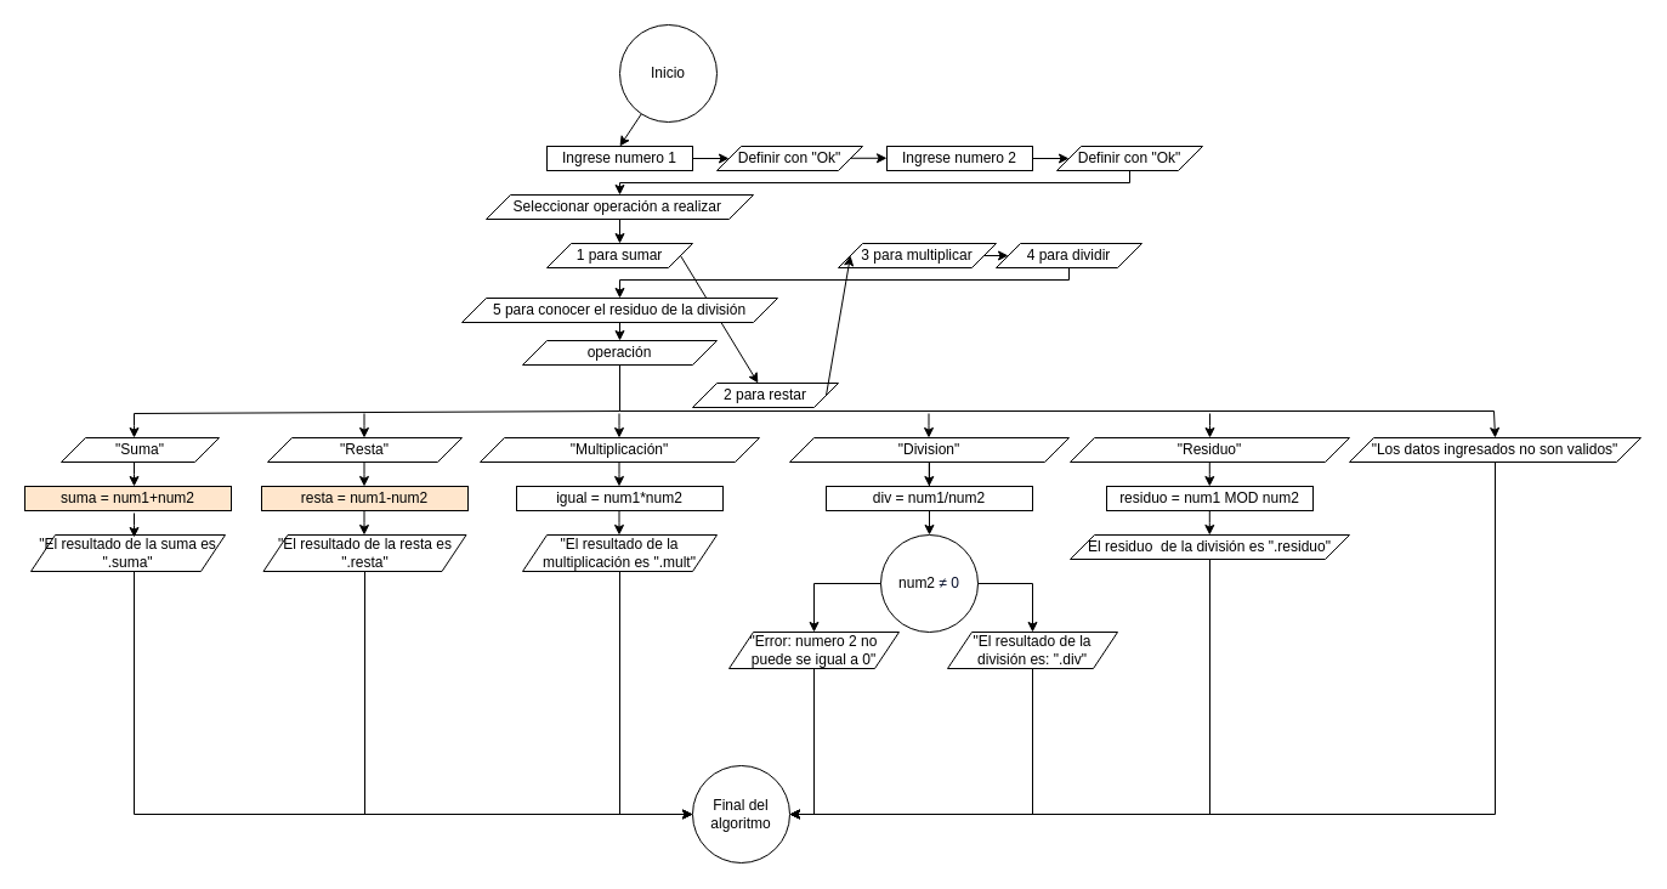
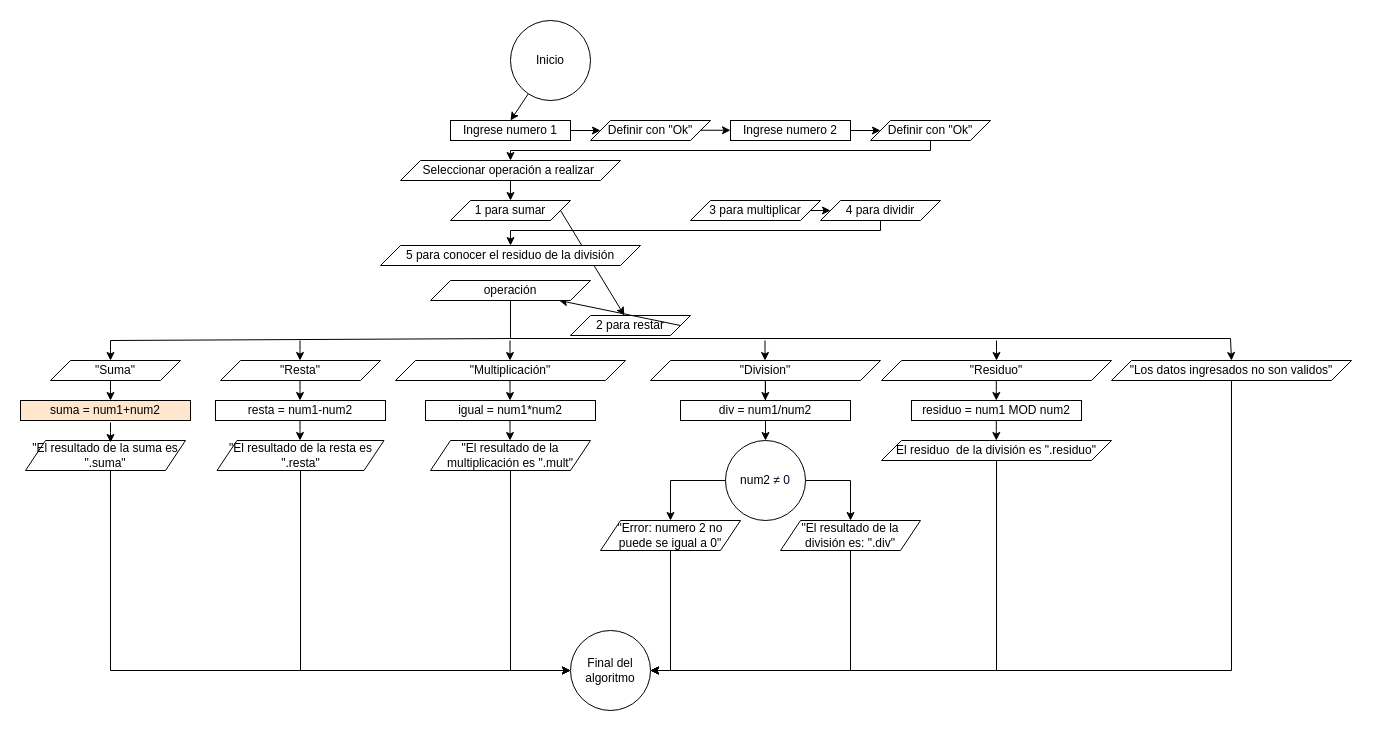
  <mxCell id="0" />
  <mxCell id="1" parent="0" />
  <mxCell id="2" value="" style="rounded=0;html=1;jettySize=auto;orthogonalLoop=1;fontSize=11;endArrow=block;endFill=0;endSize=8;strokeWidth=1;shadow=0;labelBackgroundColor=none;edgeStyle=orthogonalEdgeStyle;" parent="1" edge="1"><mxGeometry relative="1" as="geometry"><mxPoint x="330" y="210" as="sourcePoint" /></mxGeometry></mxCell>
  <mxCell id="3" value="Yes" style="rounded=0;html=1;jettySize=auto;orthogonalLoop=1;fontSize=11;endArrow=block;endFill=0;endSize=8;strokeWidth=1;shadow=0;labelBackgroundColor=none;edgeStyle=orthogonalEdgeStyle;" parent="1" edge="1"><mxGeometry y="20" relative="1" as="geometry"><mxPoint as="offset" /><mxPoint x="330" y="340" as="sourcePoint" /></mxGeometry></mxCell>
  <mxCell id="4" value="No" style="edgeStyle=orthogonalEdgeStyle;rounded=0;html=1;jettySize=auto;orthogonalLoop=1;fontSize=11;endArrow=block;endFill=0;endSize=8;strokeWidth=1;shadow=0;labelBackgroundColor=none;" parent="1" edge="1"><mxGeometry y="10" relative="1" as="geometry"><mxPoint as="offset" /><mxPoint x="380" y="300" as="sourcePoint" /></mxGeometry></mxCell>
  <mxCell id="5" value="No" style="rounded=0;html=1;jettySize=auto;orthogonalLoop=1;fontSize=11;endArrow=block;endFill=0;endSize=8;strokeWidth=1;shadow=0;labelBackgroundColor=none;edgeStyle=orthogonalEdgeStyle;" parent="1" edge="1"><mxGeometry x="0.333" y="20" relative="1" as="geometry"><mxPoint as="offset" /><mxPoint x="330" y="430" as="sourcePoint" /></mxGeometry></mxCell>
  <mxCell id="6" value="Yes" style="edgeStyle=orthogonalEdgeStyle;rounded=0;html=1;jettySize=auto;orthogonalLoop=1;fontSize=11;endArrow=block;endFill=0;endSize=8;strokeWidth=1;shadow=0;labelBackgroundColor=none;" parent="1" edge="1"><mxGeometry y="10" relative="1" as="geometry"><mxPoint as="offset" /><mxPoint x="430" y="390" as="targetPoint" /></mxGeometry></mxCell>
  <mxCell id="7" value="Inicio" style="ellipse;whiteSpace=wrap;html=1;aspect=fixed;" vertex="1" parent="1"><mxGeometry x="510" y="20" width="80" height="80" as="geometry" /></mxCell>
  <mxCell id="8" value="" style="endArrow=classic;html=1;rounded=0;" edge="1" parent="1" source="7"><mxGeometry width="50" height="50" relative="1" as="geometry"><mxPoint x="500" y="260" as="sourcePoint" /><mxPoint x="510" y="120" as="targetPoint" /></mxGeometry></mxCell>
  <mxCell id="9" value="Ingrese numero 1" style="rounded=0;whiteSpace=wrap;html=1;" vertex="1" parent="1"><mxGeometry x="450" y="120" width="120" height="20" as="geometry" /></mxCell>
  <mxCell id="10" value="Definir con &quot;Ok&quot;" style="shape=parallelogram;perimeter=parallelogramPerimeter;whiteSpace=wrap;html=1;fixedSize=1;" vertex="1" parent="1"><mxGeometry x="590" y="120" width="120" height="20" as="geometry" /></mxCell>
  <mxCell id="11" value="" style="endArrow=classic;html=1;rounded=0;exitX=1;exitY=0.5;exitDx=0;exitDy=0;entryX=0;entryY=0.5;entryDx=0;entryDy=0;" edge="1" parent="1" source="9" target="10"><mxGeometry width="50" height="50" relative="1" as="geometry"><mxPoint x="570" y="200" as="sourcePoint" /><mxPoint x="620" y="150" as="targetPoint" /></mxGeometry></mxCell>
  <mxCell id="12" value="Ingrese numero 2" style="rounded=0;whiteSpace=wrap;html=1;" vertex="1" parent="1"><mxGeometry x="730" y="120" width="120" height="20" as="geometry" /></mxCell>
  <mxCell id="13" value="Definir con &quot;Ok&quot;" style="shape=parallelogram;perimeter=parallelogramPerimeter;whiteSpace=wrap;html=1;fixedSize=1;" vertex="1" parent="1"><mxGeometry x="870" y="120" width="120" height="20" as="geometry" /></mxCell>
  <mxCell id="14" value="" style="endArrow=classic;html=1;rounded=0;exitX=1;exitY=0.5;exitDx=0;exitDy=0;entryX=0;entryY=0.5;entryDx=0;entryDy=0;" edge="1" parent="1" source="12" target="13"><mxGeometry width="50" height="50" relative="1" as="geometry"><mxPoint x="850" y="200" as="sourcePoint" /><mxPoint x="900" y="150" as="targetPoint" /></mxGeometry></mxCell>
  <mxCell id="15" value="" style="endArrow=classic;html=1;rounded=0;exitX=1;exitY=0.5;exitDx=0;exitDy=0;entryX=0;entryY=0.5;entryDx=0;entryDy=0;" edge="1" parent="1"><mxGeometry width="50" height="50" relative="1" as="geometry"><mxPoint x="700" y="129.75" as="sourcePoint" /><mxPoint x="730" y="129.75" as="targetPoint" /></mxGeometry></mxCell>
  <mxCell id="16" value="" style="endArrow=classic;html=1;rounded=0;exitX=0.5;exitY=1;exitDx=0;exitDy=0;" edge="1" parent="1" source="13"><mxGeometry width="50" height="50" relative="1" as="geometry"><mxPoint x="730" y="200" as="sourcePoint" /><mxPoint x="510" y="160" as="targetPoint" /><Array as="points"><mxPoint x="930" y="150" /><mxPoint x="510" y="150" /></Array></mxGeometry></mxCell>
  <mxCell id="17" value="Seleccionar operación a realizar&amp;nbsp;" style="shape=parallelogram;perimeter=parallelogramPerimeter;whiteSpace=wrap;html=1;fixedSize=1;" vertex="1" parent="1"><mxGeometry x="400" y="160" width="220" height="20" as="geometry" /></mxCell>
  <mxCell id="18" value="" style="endArrow=classic;html=1;rounded=0;exitX=0.5;exitY=1;exitDx=0;exitDy=0;" edge="1" parent="1" source="17"><mxGeometry width="50" height="50" relative="1" as="geometry"><mxPoint x="530" y="190" as="sourcePoint" /><mxPoint x="510" y="200" as="targetPoint" /></mxGeometry></mxCell>
  <mxCell id="19" value="1 para sumar" style="shape=parallelogram;perimeter=parallelogramPerimeter;whiteSpace=wrap;html=1;fixedSize=1;" vertex="1" parent="1"><mxGeometry x="450" y="200" width="120" height="20" as="geometry" /></mxCell>
  <mxCell id="20" value="2 para restar" style="shape=parallelogram;perimeter=parallelogramPerimeter;whiteSpace=wrap;html=1;fixedSize=1;" vertex="1" parent="1"><mxGeometry x="570" y="315" width="120" height="20" as="geometry" /></mxCell>
  <mxCell id="21" value="" style="endArrow=classic;html=1;rounded=0;exitX=1;exitY=0.5;exitDx=0;exitDy=0;" edge="1" parent="1" source="19" target="20"><mxGeometry width="50" height="50" relative="1" as="geometry"><mxPoint x="561" y="210" as="sourcePoint" /><mxPoint x="561" y="230" as="targetPoint" /></mxGeometry></mxCell>
  <mxCell id="22" value="3 para multiplicar" style="shape=parallelogram;perimeter=parallelogramPerimeter;whiteSpace=wrap;html=1;fixedSize=1;" vertex="1" parent="1"><mxGeometry x="690" y="200" width="130" height="20" as="geometry" /></mxCell>
- <mxCell id="23" value="" style="endArrow=classic;html=1;rounded=0;exitX=1;exitY=0.5;exitDx=0;exitDy=0;entryX=0;entryY=0.5;entryDx=0;entryDy=0;" edge="1" parent="1" target="22" source="20"><mxGeometry width="50" height="50" relative="1" as="geometry"><mxPoint x="680" y="210" as="sourcePoint" /><mxPoint x="681" y="230" as="targetPoint" /></mxGeometry></mxCell>
+ <mxCell id="23" value="" style="endArrow=classic;html=1;rounded=0;exitX=1;exitY=0.5;exitDx=0;exitDy=0;" edge="1" parent="1" target="31" source="20"><mxGeometry width="50" height="50" relative="1" as="geometry"><mxPoint x="680" y="210" as="sourcePoint" /><mxPoint x="681" y="230" as="targetPoint" /></mxGeometry></mxCell>
  <mxCell id="24" value="4 para dividir" style="shape=parallelogram;perimeter=parallelogramPerimeter;whiteSpace=wrap;html=1;fixedSize=1;" vertex="1" parent="1"><mxGeometry x="820" y="200" width="120" height="20" as="geometry" /></mxCell>
  <mxCell id="25" value="" style="endArrow=classic;html=1;rounded=0;entryX=0;entryY=0.5;entryDx=0;entryDy=0;" edge="1" parent="1" target="24" source="22"><mxGeometry width="50" height="50" relative="1" as="geometry"><mxPoint x="810" y="210" as="sourcePoint" /><mxPoint x="830" y="210" as="targetPoint" /></mxGeometry></mxCell>
  <mxCell id="26" value="" style="endArrow=classic;html=1;rounded=0;exitX=0.5;exitY=1;exitDx=0;exitDy=0;entryX=0.5;entryY=0;entryDx=0;entryDy=0;" edge="1" parent="1" source="24" target="27"><mxGeometry width="50" height="50" relative="1" as="geometry"><mxPoint x="930" y="220" as="sourcePoint" /><mxPoint x="510" y="240" as="targetPoint" /><Array as="points"><mxPoint x="880" y="230" /><mxPoint x="510" y="230" /></Array></mxGeometry></mxCell>
  <mxCell id="27" value="5 para conocer el residuo de la división" style="shape=parallelogram;perimeter=parallelogramPerimeter;whiteSpace=wrap;html=1;fixedSize=1;" vertex="1" parent="1"><mxGeometry x="380" y="245" width="260" height="20" as="geometry" /></mxCell>
  <mxCell id="28" value="" style="endArrow=none;html=1;rounded=0;entryX=0.5;entryY=1;entryDx=0;entryDy=0;" edge="1" parent="1"><mxGeometry width="50" height="50" relative="1" as="geometry"><mxPoint x="510" y="338" as="sourcePoint" /><mxPoint x="510" y="298" as="targetPoint" /></mxGeometry></mxCell>
  <mxCell id="29" value="" style="endArrow=none;html=1;rounded=0;" edge="1" parent="1"><mxGeometry width="50" height="50" relative="1" as="geometry"><mxPoint y="340" as="sourcePoint" x="110" /><mxPoint x="1230" y="338" as="targetPoint" /><Array as="points"><mxPoint x="510" y="338" /></Array></mxGeometry></mxCell>
  <mxCell id="30" value="" style="endArrow=classic;html=1;rounded=0;entryX=0.5;entryY=0;entryDx=0;entryDy=0;" edge="1" parent="1" target="34"><mxGeometry width="50" height="50" relative="1" as="geometry"><mxPoint x="1230" y="338" as="sourcePoint" /><mxPoint x="1231" y="358" as="targetPoint" /></mxGeometry></mxCell>
  <mxCell id="31" value="operación" style="shape=parallelogram;perimeter=parallelogramPerimeter;whiteSpace=wrap;html=1;fixedSize=1;" vertex="1" parent="1"><mxGeometry x="430" y="280" width="160" height="20" as="geometry" /></mxCell>
- <mxCell id="32" value="" style="endArrow=classic;html=1;rounded=0;exitX=0.5;exitY=1;exitDx=0;exitDy=0;entryX=0.5;entryY=0;entryDx=0;entryDy=0;" edge="1" parent="1" source="27" target="31"><mxGeometry width="50" height="50" relative="1" as="geometry"><mxPoint x="890" y="230" as="sourcePoint" /><mxPoint x="520" y="255" as="targetPoint" /><Array as="points" /></mxGeometry></mxCell>
  <mxCell id="33" style="edgeStyle=orthogonalEdgeStyle;rounded=0;orthogonalLoop=1;jettySize=auto;html=1;entryX=1;entryY=0.5;entryDx=0;entryDy=0;" edge="1" parent="1" source="34" target="75"><mxGeometry relative="1" as="geometry"><Array as="points"><mxPoint x="1231" y="670" /></Array></mxGeometry></mxCell>
  <mxCell id="34" value="&quot;Los datos ingresados no son validos&quot;" style="shape=parallelogram;perimeter=parallelogramPerimeter;whiteSpace=wrap;html=1;fixedSize=1;" vertex="1" parent="1"><mxGeometry x="1111" y="360" width="240" height="20" as="geometry" /></mxCell>
  <mxCell id="35" value="&quot;Residuo&quot;" style="shape=parallelogram;perimeter=parallelogramPerimeter;whiteSpace=wrap;html=1;fixedSize=1;" vertex="1" parent="1"><mxGeometry x="881" y="360" width="230" height="20" as="geometry" /></mxCell>
  <mxCell id="36" value="residuo = num1 MOD num2" style="rounded=0;whiteSpace=wrap;html=1;" vertex="1" parent="1"><mxGeometry x="911" y="400" width="170" height="20" as="geometry" /></mxCell>
  <mxCell id="37" style="edgeStyle=orthogonalEdgeStyle;rounded=0;orthogonalLoop=1;jettySize=auto;html=1;entryX=1;entryY=0.5;entryDx=0;entryDy=0;" edge="1" parent="1" source="38" target="75"><mxGeometry relative="1" as="geometry"><Array as="points"><mxPoint x="996" y="670" /></Array></mxGeometry></mxCell>
  <mxCell id="38" value="El residuo&amp;nbsp; de la división es &quot;.residuo&quot;" style="shape=parallelogram;perimeter=parallelogramPerimeter;whiteSpace=wrap;html=1;fixedSize=1;" vertex="1" parent="1"><mxGeometry x="881" y="440" width="230" height="20" as="geometry" /></mxCell>
  <mxCell id="39" value="" style="edgeStyle=orthogonalEdgeStyle;rounded=0;orthogonalLoop=1;jettySize=auto;html=1;" edge="1" parent="1" source="40" target="44"><mxGeometry relative="1" as="geometry" /></mxCell>
  <mxCell id="40" value="&quot;Division&quot;" style="shape=parallelogram;perimeter=parallelogramPerimeter;whiteSpace=wrap;html=1;fixedSize=1;" vertex="1" parent="1"><mxGeometry x="650" y="360" width="230" height="20" as="geometry" /></mxCell>
  <mxCell id="41" value="div = num1/num2" style="rounded=0;whiteSpace=wrap;html=1;" vertex="1" parent="1"><mxGeometry x="680" y="400" width="170" height="20" as="geometry" /></mxCell>
  <mxCell id="42" style="edgeStyle=orthogonalEdgeStyle;rounded=0;orthogonalLoop=1;jettySize=auto;html=1;entryX=1;entryY=0.5;entryDx=0;entryDy=0;" edge="1" parent="1" source="43" target="75"><mxGeometry relative="1" as="geometry" /></mxCell>
  <mxCell id="43" value="&quot;Error: numero 2 no puede se igual a 0&quot;" style="shape=parallelogram;perimeter=parallelogramPerimeter;whiteSpace=wrap;html=1;fixedSize=1;" vertex="1" parent="1"><mxGeometry x="600" y="520" width="140" height="30" as="geometry" /></mxCell>
  <mxCell id="44" value="n&lt;font style=&quot;font-size: 12px;&quot;&gt;um2&lt;font style=&quot;font-size: 12px;&quot; face=&quot;Helvetica&quot;&gt;&amp;nbsp;&lt;span style=&quot;color: rgb(4, 12, 40); text-align: left;&quot;&gt;≠ 0&lt;/span&gt;&lt;/font&gt;&lt;/font&gt;" style="ellipse;whiteSpace=wrap;html=1;" vertex="1" parent="1"><mxGeometry x="725" y="440" width="80" height="80" as="geometry" /></mxCell>
  <mxCell id="45" style="edgeStyle=orthogonalEdgeStyle;rounded=0;orthogonalLoop=1;jettySize=auto;html=1;entryX=1;entryY=0.5;entryDx=0;entryDy=0;" edge="1" parent="1" source="46" target="75"><mxGeometry relative="1" as="geometry"><Array as="points"><mxPoint x="850" y="670" /></Array></mxGeometry></mxCell>
  <mxCell id="46" value="&quot;El resultado de la división es: &quot;.div&quot;" style="shape=parallelogram;perimeter=parallelogramPerimeter;whiteSpace=wrap;html=1;fixedSize=1;" vertex="1" parent="1"><mxGeometry x="780" y="520" width="140" height="30" as="geometry" /></mxCell>
  <mxCell id="47" value="&quot;Multiplicación&quot;" style="shape=parallelogram;perimeter=parallelogramPerimeter;whiteSpace=wrap;html=1;fixedSize=1;" vertex="1" parent="1"><mxGeometry x="395" y="360" width="230" height="20" as="geometry" /></mxCell>
  <mxCell id="48" value="igual = num1*num2" style="rounded=0;whiteSpace=wrap;html=1;" vertex="1" parent="1"><mxGeometry x="425" y="400" width="170" height="20" as="geometry" /></mxCell>
  <mxCell id="49" style="edgeStyle=orthogonalEdgeStyle;rounded=0;orthogonalLoop=1;jettySize=auto;html=1;entryX=0;entryY=0.5;entryDx=0;entryDy=0;" edge="1" parent="1" source="50" target="75"><mxGeometry relative="1" as="geometry" /></mxCell>
  <mxCell id="50" value="&quot;El resultado de la multiplicación es &quot;.mult&quot;" style="shape=parallelogram;perimeter=parallelogramPerimeter;whiteSpace=wrap;html=1;fixedSize=1;" vertex="1" parent="1"><mxGeometry x="430" y="440" width="160" height="30" as="geometry" /></mxCell>
  <mxCell id="51" value="&quot;Resta&quot;" style="shape=parallelogram;perimeter=parallelogramPerimeter;whiteSpace=wrap;html=1;fixedSize=1;" vertex="1" parent="1"><mxGeometry x="220" y="360" width="160" height="20" as="geometry" /></mxCell>
- <mxCell id="52" value="resta = num1-num2" style="rounded=0;whiteSpace=wrap;html=1;fillColor=#ffe6cc;" vertex="1" parent="1"><mxGeometry x="215" y="400" width="170" height="20" as="geometry" /></mxCell>
+ <mxCell id="52" value="resta = num1-num2" style="rounded=0;whiteSpace=wrap;html=1;" vertex="1" parent="1"><mxGeometry x="215" y="400" width="170" height="20" as="geometry" /></mxCell>
  <mxCell id="53" style="edgeStyle=orthogonalEdgeStyle;rounded=0;orthogonalLoop=1;jettySize=auto;html=1;entryX=0;entryY=0.5;entryDx=0;entryDy=0;" edge="1" parent="1" source="54" target="75"><mxGeometry relative="1" as="geometry"><Array as="points"><mxPoint x="300" y="670" /></Array></mxGeometry></mxCell>
  <mxCell id="54" value="&quot;El resultado de la resta es &quot;.resta&quot;" style="shape=parallelogram;perimeter=parallelogramPerimeter;whiteSpace=wrap;html=1;fixedSize=1;" vertex="1" parent="1"><mxGeometry x="216.5" y="440" width="167" height="30" as="geometry" /></mxCell>
  <mxCell id="55" value="&quot;Suma&quot;" style="shape=parallelogram;perimeter=parallelogramPerimeter;whiteSpace=wrap;html=1;fixedSize=1;" vertex="1" parent="1"><mxGeometry x="50" y="360" width="130" height="20" as="geometry" /></mxCell>
  <mxCell id="56" value="suma = num1+num2" style="rounded=0;whiteSpace=wrap;html=1;fillColor=#ffe6cc;" vertex="1" parent="1"><mxGeometry x="20" y="400" width="170" height="20" as="geometry" /></mxCell>
  <mxCell id="57" style="edgeStyle=orthogonalEdgeStyle;rounded=0;orthogonalLoop=1;jettySize=auto;html=1;entryX=0;entryY=0.5;entryDx=0;entryDy=0;" edge="1" parent="1" source="58" target="75"><mxGeometry relative="1" as="geometry"><Array as="points"><mxPoint y="670" x="110" /></Array></mxGeometry></mxCell>
  <mxCell id="58" value="&quot;El resultado de la suma es &quot;.suma&quot;" style="shape=parallelogram;perimeter=parallelogramPerimeter;whiteSpace=wrap;html=1;fixedSize=1;" vertex="1" parent="1"><mxGeometry x="25" y="440" width="160" height="30" as="geometry" /></mxCell>
  <mxCell id="59" value="" style="endArrow=classic;html=1;rounded=0;entryX=0.5;entryY=0;entryDx=0;entryDy=0;" edge="1" parent="1" target="35"><mxGeometry width="50" height="50" relative="1" as="geometry"><mxPoint x="996" y="340" as="sourcePoint" /><mxPoint x="1010" y="360" as="targetPoint" /><Array as="points"><mxPoint x="996" y="350" /></Array></mxGeometry></mxCell>
  <mxCell id="60" value="" style="endArrow=classic;html=1;rounded=0;entryX=0.5;entryY=0;entryDx=0;entryDy=0;" edge="1" parent="1"><mxGeometry width="50" height="50" relative="1" as="geometry"><mxPoint x="764.5" y="340" as="sourcePoint" /><mxPoint x="764.5" y="360" as="targetPoint" /><Array as="points"><mxPoint x="764.5" y="350" /></Array></mxGeometry></mxCell>
  <mxCell id="61" value="" style="endArrow=classic;html=1;rounded=0;entryX=0.5;entryY=0;entryDx=0;entryDy=0;" edge="1" parent="1"><mxGeometry width="50" height="50" relative="1" as="geometry"><mxPoint x="764.8" y="380" as="sourcePoint" /><mxPoint x="764.8" y="400" as="targetPoint" /><Array as="points"><mxPoint x="764.8" y="390" /></Array></mxGeometry></mxCell>
  <mxCell id="62" value="" style="endArrow=classic;html=1;rounded=0;entryX=0.5;entryY=0;entryDx=0;entryDy=0;" edge="1" parent="1"><mxGeometry width="50" height="50" relative="1" as="geometry"><mxPoint x="995.8" y="380" as="sourcePoint" /><mxPoint x="995.8" y="400" as="targetPoint" /><Array as="points"><mxPoint x="995.8" y="390" /></Array></mxGeometry></mxCell>
  <mxCell id="63" value="" style="endArrow=classic;html=1;rounded=0;entryX=0.5;entryY=0;entryDx=0;entryDy=0;" edge="1" parent="1"><mxGeometry width="50" height="50" relative="1" as="geometry"><mxPoint x="995.8" y="420" as="sourcePoint" /><mxPoint x="995.8" y="440" as="targetPoint" /><Array as="points"><mxPoint x="995.8" y="430" /></Array></mxGeometry></mxCell>
  <mxCell id="64" value="" style="endArrow=classic;html=1;rounded=0;entryX=0.5;entryY=0;entryDx=0;entryDy=0;exitX=1;exitY=0.5;exitDx=0;exitDy=0;" edge="1" parent="1" source="44" target="46"><mxGeometry width="50" height="50" relative="1" as="geometry"><mxPoint x="774.8" y="390" as="sourcePoint" /><mxPoint x="774.8" y="410" as="targetPoint" /><Array as="points"><mxPoint x="850" y="480" /></Array></mxGeometry></mxCell>
  <mxCell id="65" value="" style="endArrow=classic;html=1;rounded=0;entryX=0.5;entryY=0;entryDx=0;entryDy=0;exitX=0;exitY=0.5;exitDx=0;exitDy=0;" edge="1" parent="1" source="44" target="43"><mxGeometry width="50" height="50" relative="1" as="geometry"><mxPoint x="815" y="490" as="sourcePoint" /><mxPoint x="860" y="520" as="targetPoint" /><Array as="points"><mxPoint x="670" y="480" /></Array></mxGeometry></mxCell>
  <mxCell id="66" value="" style="endArrow=classic;html=1;rounded=0;entryX=0.5;entryY=0;entryDx=0;entryDy=0;" edge="1" parent="1"><mxGeometry width="50" height="50" relative="1" as="geometry"><mxPoint x="509.5" y="340" as="sourcePoint" /><mxPoint x="509.5" y="360" as="targetPoint" /><Array as="points"><mxPoint x="509.5" y="350" /></Array></mxGeometry></mxCell>
  <mxCell id="67" value="" style="endArrow=classic;html=1;rounded=0;entryX=0.5;entryY=0;entryDx=0;entryDy=0;" edge="1" parent="1"><mxGeometry width="50" height="50" relative="1" as="geometry"><mxPoint x="509.5" y="380" as="sourcePoint" /><mxPoint x="509.5" y="400" as="targetPoint" /><Array as="points"><mxPoint x="509.5" y="390" /></Array></mxGeometry></mxCell>
  <mxCell id="68" value="" style="endArrow=classic;html=1;rounded=0;entryX=0.5;entryY=0;entryDx=0;entryDy=0;" edge="1" parent="1"><mxGeometry width="50" height="50" relative="1" as="geometry"><mxPoint x="509.5" y="420" as="sourcePoint" /><mxPoint x="509.5" y="440" as="targetPoint" /><Array as="points"><mxPoint x="509.5" y="430" /></Array></mxGeometry></mxCell>
  <mxCell id="69" value="" style="endArrow=classic;html=1;rounded=0;entryX=0.5;entryY=0;entryDx=0;entryDy=0;" edge="1" parent="1"><mxGeometry width="50" height="50" relative="1" as="geometry"><mxPoint x="299.5" y="340" as="sourcePoint" /><mxPoint x="299.5" y="360" as="targetPoint" /><Array as="points"><mxPoint x="299.5" y="350" /></Array></mxGeometry></mxCell>
  <mxCell id="70" value="" style="endArrow=classic;html=1;rounded=0;entryX=0.5;entryY=0;entryDx=0;entryDy=0;" edge="1" parent="1"><mxGeometry width="50" height="50" relative="1" as="geometry"><mxPoint x="299.5" y="380" as="sourcePoint" /><mxPoint x="299.5" y="400" as="targetPoint" /><Array as="points"><mxPoint x="299.5" y="390" /></Array></mxGeometry></mxCell>
  <mxCell id="71" value="" style="endArrow=classic;html=1;rounded=0;entryX=0.5;entryY=0;entryDx=0;entryDy=0;" edge="1" parent="1"><mxGeometry width="50" height="50" relative="1" as="geometry"><mxPoint x="299.5" y="420" as="sourcePoint" /><mxPoint x="299.5" y="440" as="targetPoint" /><Array as="points"><mxPoint x="299.5" y="430" /></Array></mxGeometry></mxCell>
  <mxCell id="72" value="" style="endArrow=classic;html=1;rounded=0;entryX=0.5;entryY=0;entryDx=0;entryDy=0;" edge="1" parent="1"><mxGeometry width="50" height="50" relative="1" as="geometry"><mxPoint y="340" as="sourcePoint" x="110" /><mxPoint y="360" as="targetPoint" x="110" /><Array as="points"><mxPoint y="350" x="110" /></Array></mxGeometry></mxCell>
  <mxCell id="73" value="" style="endArrow=classic;html=1;rounded=0;entryX=0.5;entryY=0;entryDx=0;entryDy=0;" edge="1" parent="1"><mxGeometry width="50" height="50" relative="1" as="geometry"><mxPoint y="380" as="sourcePoint" x="110" /><mxPoint y="400" as="targetPoint" x="110" /><Array as="points"><mxPoint y="390" x="110" /></Array></mxGeometry></mxCell>
  <mxCell id="74" value="" style="endArrow=classic;html=1;rounded=0;entryX=0.5;entryY=0;entryDx=0;entryDy=0;" edge="1" parent="1"><mxGeometry width="50" height="50" relative="1" as="geometry"><mxPoint y="422" as="sourcePoint" x="110" /><mxPoint y="442" as="targetPoint" x="110" /><Array as="points"><mxPoint y="432" x="110" /></Array></mxGeometry></mxCell>
  <mxCell id="75" value="Final del algoritmo" style="ellipse;whiteSpace=wrap;html=1;aspect=fixed;" vertex="1" parent="1"><mxGeometry x="570" y="630" width="80" height="80" as="geometry" /></mxCell>
